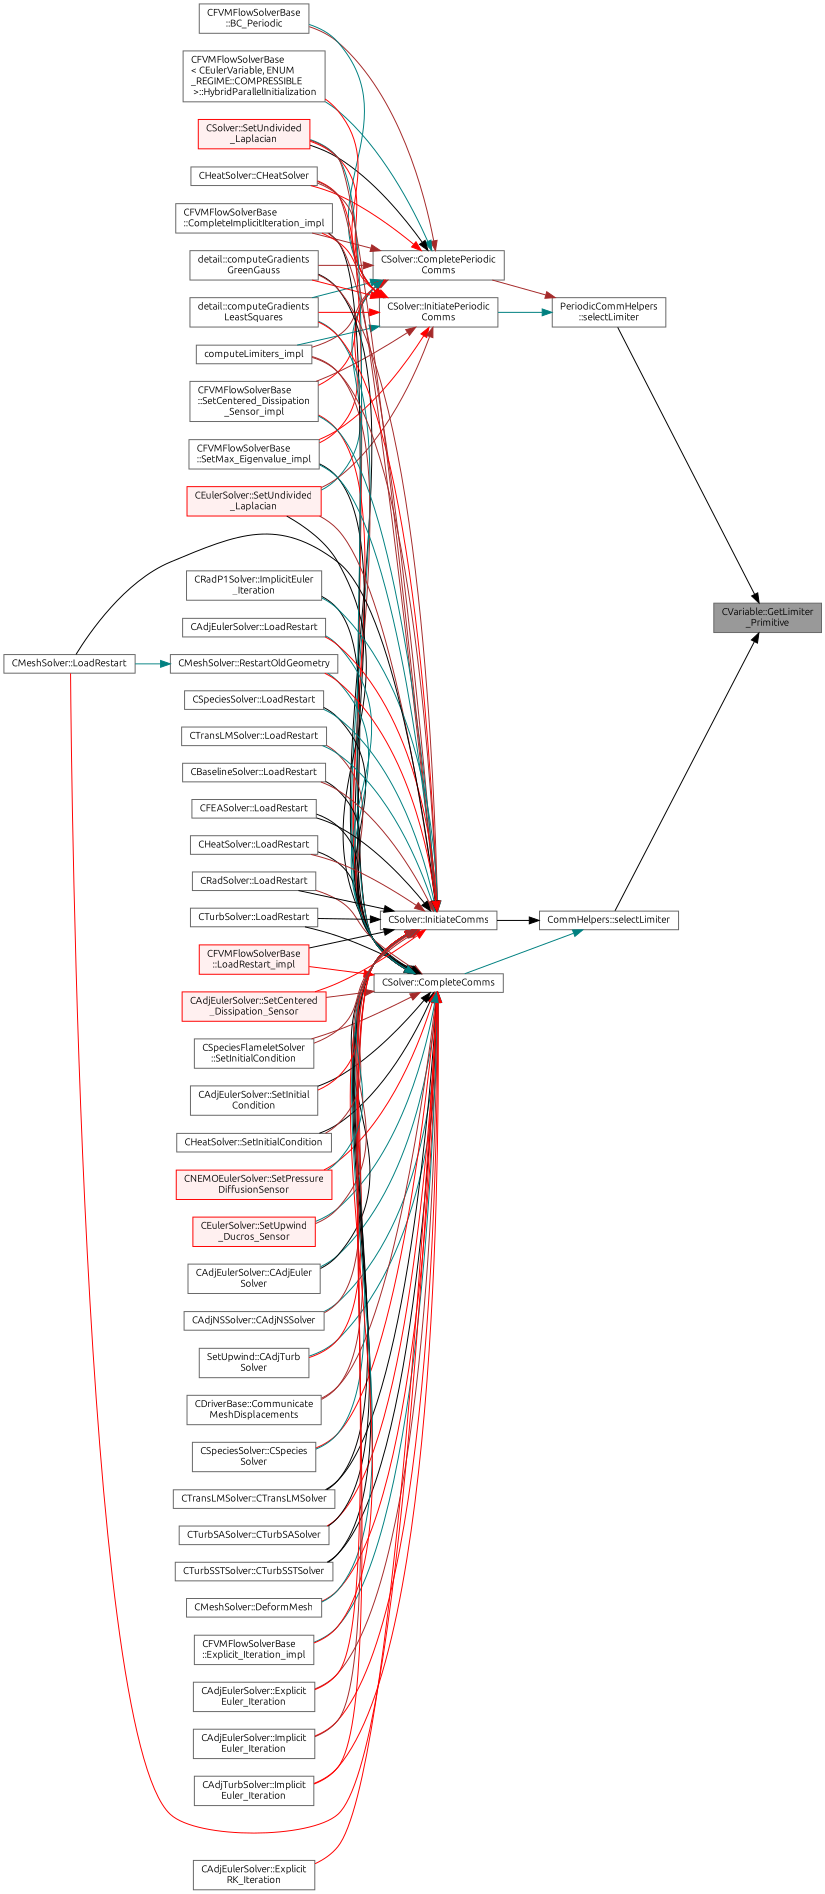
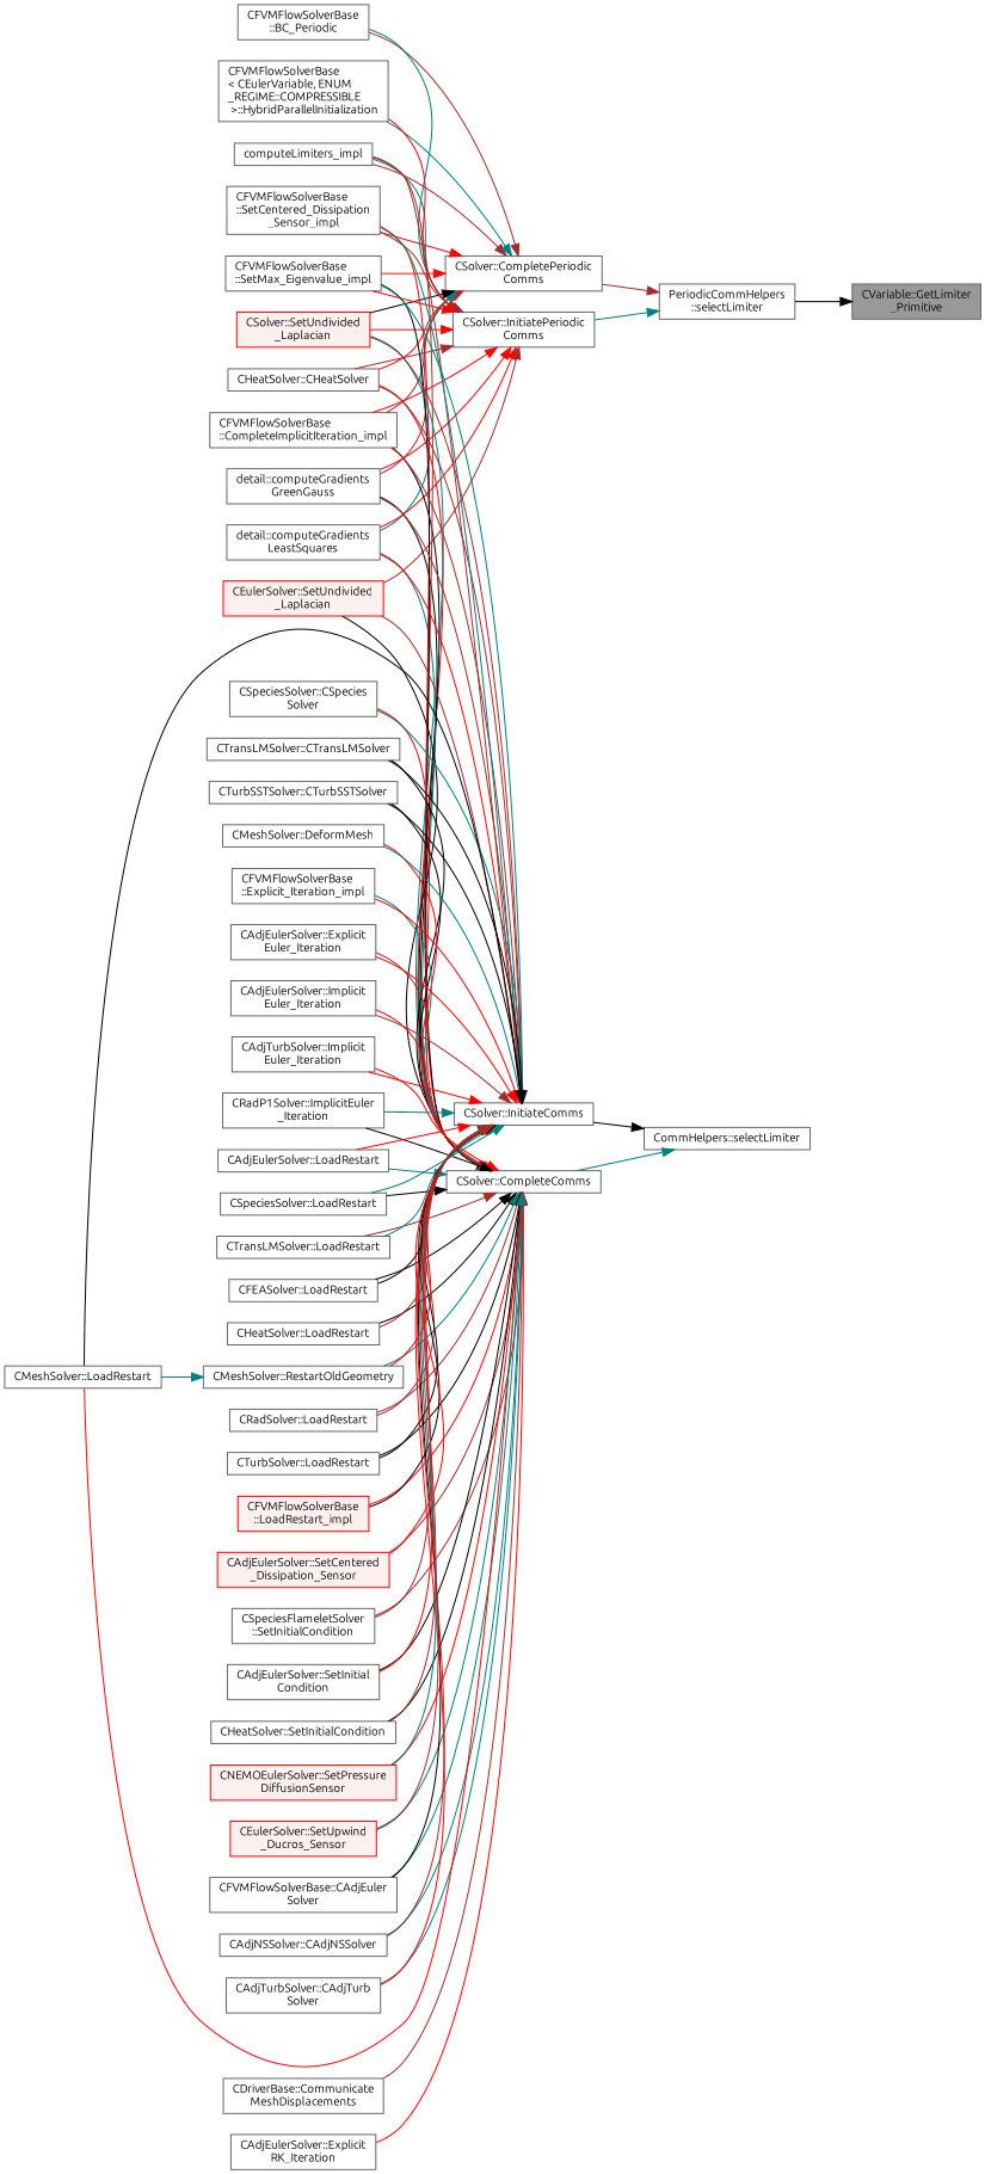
  digraph {
    fontname=Ubuntu
    rankdir=RL
    node [color=grey40 fillcolor=white fontname=Ubuntu fontsize=10 shape=box style=filled]
    edge [color=brown dir=back fontname=Ubuntu fontsize=10 labelfontname=Helvetica labelfontsize=10 style=solid]
    n1 [color=gray40 fillcolor=grey60 fontcolor=black height=0.2 label="CVariable::GetLimiter\l_Primitive" width=0.4]
    n2 [height=0.2 label="PeriodicCommHelpers\l::selectLimiter" width=0.4]
    n3 [height=0.2 label="CommHelpers::selectLimiter" width=0.4]
    n4 [height=0.2 label="CSolver::CompletePeriodic\lComms" width=0.4]
    n5 [height=0.2 label="CSolver::InitiatePeriodic\lComms" width=0.4]
    n6 [height=0.2 label="CSolver::CompleteComms" width=0.4]
    n7 [height=0.2 label="CSolver::InitiateComms" width=0.4]
    n8 [height=0.2 label="CFVMFlowSolverBase\l::BC_Periodic" width=0.4]
    n9 [height=0.2 label="CHeatSolver::CHeatSolver" width=0.4]
    n10 [height=0.2 label="CFVMFlowSolverBase\l::CompleteImplicitIteration_impl" width=0.4]
    n11 [height=0.2 label="detail::computeGradients\lGreenGauss" width=0.4]
    n12 [height=0.2 label="detail::computeGradients\lLeastSquares" width=0.4]
    n13 [height=0.2 label=computeLimiters_impl width=0.4]
    n14 [height=0.2 label="CFVMFlowSolverBase\l\< CEulerVariable, ENUM\l_REGIME::COMPRESSIBLE\l \>::HybridParallelInitialization" width=0.4]
    n15 [height=0.2 label="CFVMFlowSolverBase\l::SetCentered_Dissipation\l_Sensor_impl" width=0.4]
    n16 [height=0.2 label="CFVMFlowSolverBase\l::SetMax_Eigenvalue_impl" width=0.4]
    n17 [color=red fillcolor="#FFF0F0" height=0.2 label="CEulerSolver::SetUndivided\l_Laplacian" width=0.4]
    n18 [color=red fillcolor="#FFF0F0" height=0.2 label="CSolver::SetUndivided\l_Laplacian" width=0.4]
-   n19 [height=0.2 label="CAdjEulerSolver::CAdjEuler\lSolver" width=0.4]
+   n19 [height=0.2 label="CFVMFlowSolverBase::CAdjEuler\lSolver" width=0.4]
    n20 [height=0.2 label="CAdjNSSolver::CAdjNSSolver" width=0.4]
-   n21 [height=0.2 label="SetUpwind::CAdjTurb\lSolver" width=0.4]
+   n21 [height=0.2 label="CAdjTurbSolver::CAdjTurb\lSolver" width=0.4]
    n22 [height=0.2 label="CDriverBase::Communicate\lMeshDisplacements" width=0.4]
    n23 [height=0.2 label="CSpeciesSolver::CSpecies\lSolver" width=0.4]
    n24 [height=0.2 label="CTransLMSolver::CTransLMSolver" width=0.4]
-   n25 [height=0.2 label="CTurbSASolver::CTurbSASolver" width=0.4]
    n26 [height=0.2 label="CTurbSSTSolver::CTurbSSTSolver" width=0.4]
    n27 [height=0.2 label="CMeshSolver::DeformMesh" width=0.4]
    n28 [height=0.2 label="CFVMFlowSolverBase\l::Explicit_Iteration_impl" width=0.4]
    n29 [height=0.2 label="CAdjEulerSolver::Explicit\lEuler_Iteration" width=0.4]
    n30 [height=0.2 label="CAdjEulerSolver::Explicit\lRK_Iteration" width=0.4]
    n31 [height=0.2 label="CAdjEulerSolver::Implicit\lEuler_Iteration" width=0.4]
    n32 [height=0.2 label="CAdjTurbSolver::Implicit\lEuler_Iteration" width=0.4]
    n33 [height=0.2 label="CRadP1Solver::ImplicitEuler\l_Iteration" width=0.4]
    n34 [height=0.2 label="CAdjEulerSolver::LoadRestart" width=0.4]
    n35 [height=0.2 label="CSpeciesSolver::LoadRestart" width=0.4]
    n36 [height=0.2 label="CTransLMSolver::LoadRestart" width=0.4]
-   n37 [height=0.2 label="CBaselineSolver::LoadRestart" width=0.4]
    n38 [height=0.2 label="CFEASolver::LoadRestart" width=0.4]
    n39 [height=0.2 label="CHeatSolver::LoadRestart" width=0.4]
    n40 [height=0.2 label="CMeshSolver::LoadRestart" width=0.4]
    n41 [height=0.2 label="CRadSolver::LoadRestart" width=0.4]
    n42 [height=0.2 label="CTurbSolver::LoadRestart" width=0.4]
    n43 [color=red fillcolor="#FFF0F0" height=0.2 label="CFVMFlowSolverBase\l::LoadRestart_impl" width=0.4]
    n44 [height=0.2 label="CMeshSolver::RestartOldGeometry" width=0.4]
    n45 [color=red fillcolor="#FFF0F0" height=0.2 label="CAdjEulerSolver::SetCentered\l_Dissipation_Sensor" width=0.4]
    n46 [height=0.2 label="CSpeciesFlameletSolver\l::SetInitialCondition" width=0.4]
    n47 [height=0.2 label="CAdjEulerSolver::SetInitial\lCondition" width=0.4]
    n48 [height=0.2 label="CHeatSolver::SetInitialCondition" width=0.4]
    n49 [color=red fillcolor="#FFF0F0" height=0.2 label="CNEMOEulerSolver::SetPressure\lDiffusionSensor" width=0.4]
    n50 [color=red fillcolor="#FFF0F0" height=0.2 label="CEulerSolver::SetUpwind\l_Ducros_Sensor" width=0.4]
    n1 -> n2 [color=black]
-   n1 -> n3 [color=black]
    n2 -> n4
    n2 -> n5 [color=teal]
    n3 -> n6 [color=teal]
    n3 -> n7 [color=black]
    n4 -> n8
    n4 -> n9 [color=red]
    n4 -> n10
    n4 -> n11
    n4 -> n12 [color=teal]
    n4 -> n13
    n4 -> n14 [color=teal]
    n4 -> n15 [color=red]
    n4 -> n16 [color=red]
-   n4 -> n17 [color=teal]
    n4 -> n18 [color=black]
    n5 -> n8 [color=teal]
    n5 -> n9
    n5 -> n10 [color=red]
    n5 -> n11 [color=red]
    n5 -> n12 [color=red]
    n5 -> n13 [color=teal]
    n5 -> n14 [color=red]
    n5 -> n15
    n5 -> n16 [color=red]
    n5 -> n17
    n5 -> n18 [color=red]
    n6 -> n9 [color=red]
    n6 -> n10 [color=black]
    n6 -> n11 [color=black]
    n6 -> n12 [color=teal]
    n6 -> n13
    n6 -> n15 [color=red]
    n6 -> n16 [color=black]
    n6 -> n17 [color=black]
    n6 -> n18 [color=teal]
    n6 -> n19 [color=teal]
    n6 -> n20 [color=teal]
    n6 -> n21 [color=teal]
    n6 -> n22
    n6 -> n23 [color=red]
    n6 -> n24 [color=black]
-   n6 -> n25 [color=red]
    n6 -> n26 [color=black]
    n6 -> n27 [color=red]
    n6 -> n28 [color=teal]
    n6 -> n29
    n6 -> n30 [color=red]
    n6 -> n31 [color=red]
    n6 -> n32 [color=red]
    n6 -> n33 [color=black]
    n6 -> n34 [color=teal]
    n6 -> n35 [color=black]
    n6 -> n36
-   n6 -> n37 [color=black]
    n6 -> n38 [color=black]
    n6 -> n39 [color=black]
    n6 -> n40 [color=red]
    n6 -> n41
    n6 -> n42 [color=black]
    n6 -> n43 [color=red]
    n6 -> n44 [color=teal]
    n6 -> n45
    n6 -> n46
    n6 -> n47 [color=black]
    n6 -> n48 [color=black]
    n6 -> n49 [color=red]
    n6 -> n50 [color=teal]
    n7 -> n9
    n7 -> n10
    n7 -> n11
    n7 -> n12 [color=red]
    n7 -> n13
    n7 -> n15 [color=teal]
    n7 -> n16 [color=teal]
    n7 -> n17
    n7 -> n18
    n7 -> n19 [color=black]
    n7 -> n20
    n7 -> n21 [color=red]
-   n7 -> n22
    n7 -> n23 [color=teal]
    n7 -> n24 [color=black]
-   n7 -> n25 [color=black]
    n7 -> n26 [color=black]
    n7 -> n27 [color=teal]
    n7 -> n28 [color=red]
    n7 -> n29 [color=red]
    n7 -> n31
    n7 -> n32 [color=red]
    n7 -> n33 [color=teal]
    n7 -> n34 [color=red]
    n7 -> n35 [color=teal]
    n7 -> n36 [color=teal]
-   n7 -> n37
    n7 -> n38 [color=black]
    n7 -> n39
    n7 -> n40 [color=black]
-   n7 -> n41 [color=black]
+   n7 -> n41
    n7 -> n42 [color=black]
    n7 -> n43 [color=black]
    n7 -> n44 [color=red]
    n7 -> n45 [color=red]
    n7 -> n46
    n7 -> n47 [color=red]
    n7 -> n48
    n7 -> n49 [color=teal]
    n7 -> n50
    n44 -> n40 [color=teal]
  }
